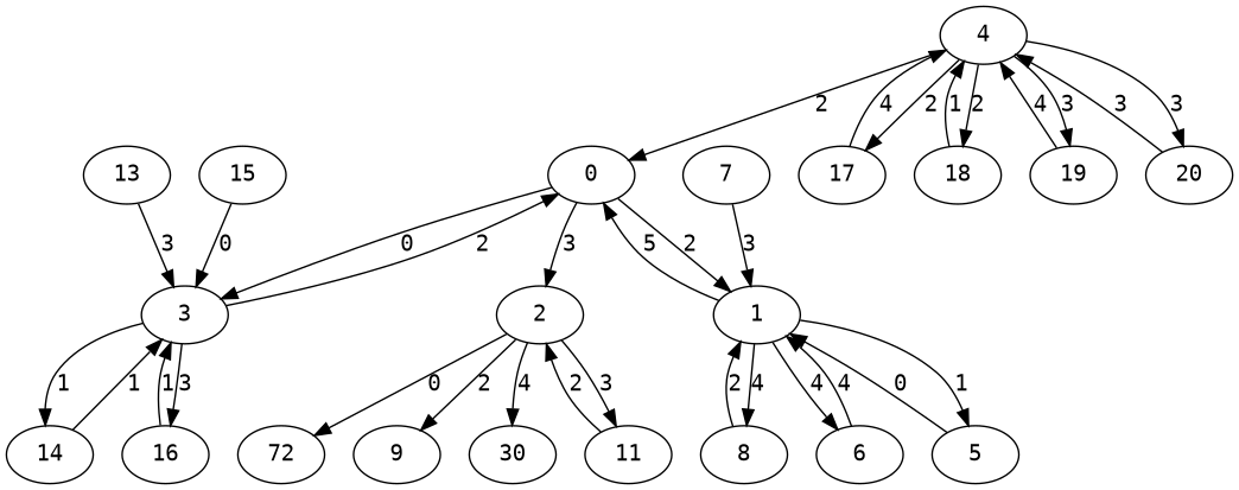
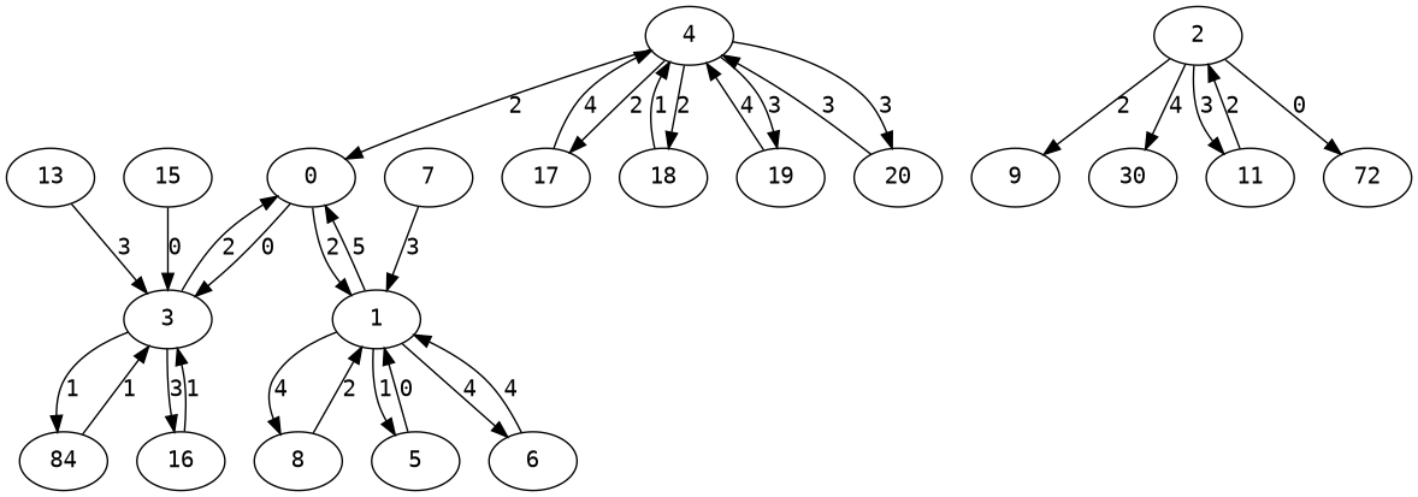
  strict digraph {
    fontname="DejaVu Sans Mono"
    node [fontname="DejaVu Sans Mono"]
    edge [fontname="DejaVu Sans Mono"]
    0
    1
    2
    3
    5
    6
    8
    9
    n9 [label=30]
    11
    n11 [label=72]
-   14
+   14 [label=84]
    16
    4
    17
    18
    19
    20
    7
    13
    15
    0 -> 1 [label=2]
-   0 -> 2 [label=3]
    0 -> 3 [label=0]
    1 -> 0 [label=5]
    1 -> 5 [label=1]
    1 -> 6 [label=4]
    1 -> 8 [label=4]
    2 -> 9 [label=2]
    2 -> n9 [label=4]
    2 -> 11 [label=3]
    2 -> n11 [label=0]
    3 -> 0 [label=2]
    3 -> 14 [label=1]
    3 -> 16 [label=3]
    5 -> 1 [label=0]
    6 -> 1 [label=4]
    8 -> 1 [label=2]
    11 -> 2 [label=2]
    14 -> 3 [label=1]
    16 -> 3 [label=1]
    4 -> 0 [label=2]
    4 -> 17 [label=2]
    4 -> 18 [label=2]
    4 -> 19 [label=3]
    4 -> 20 [label=3]
    17 -> 4 [label=4]
    18 -> 4 [label=1]
    19 -> 4 [label=4]
    20 -> 4 [label=3]
    7 -> 1 [label=3]
    13 -> 3 [label=3]
    15 -> 3 [label=0]
  }
